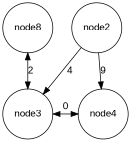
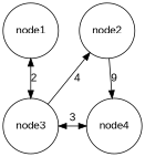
  digraph {
    fontname="Liberation Sans"
    node [fontname="Liberation Sans" shape=circle]
    edge [fontname="Liberation Sans"]
-   node1 [label=node8]
+   node1
    node2
    node3
    node4
    subgraph sub_1 {
      rank=same
      node1
      node2
    }
    subgraph sub_2 {
      rank=same
      node3
      node4
    }
    node1 -> node3 [dir=both label=2]
-   node2 -> node3 [label=4]
+   node3 -> node2 [label=4]
    node2 -> node4 [label=9]
-   node3 -> node4 [dir=both label=0]
+   node3 -> node4 [dir=both label=3]
  }
